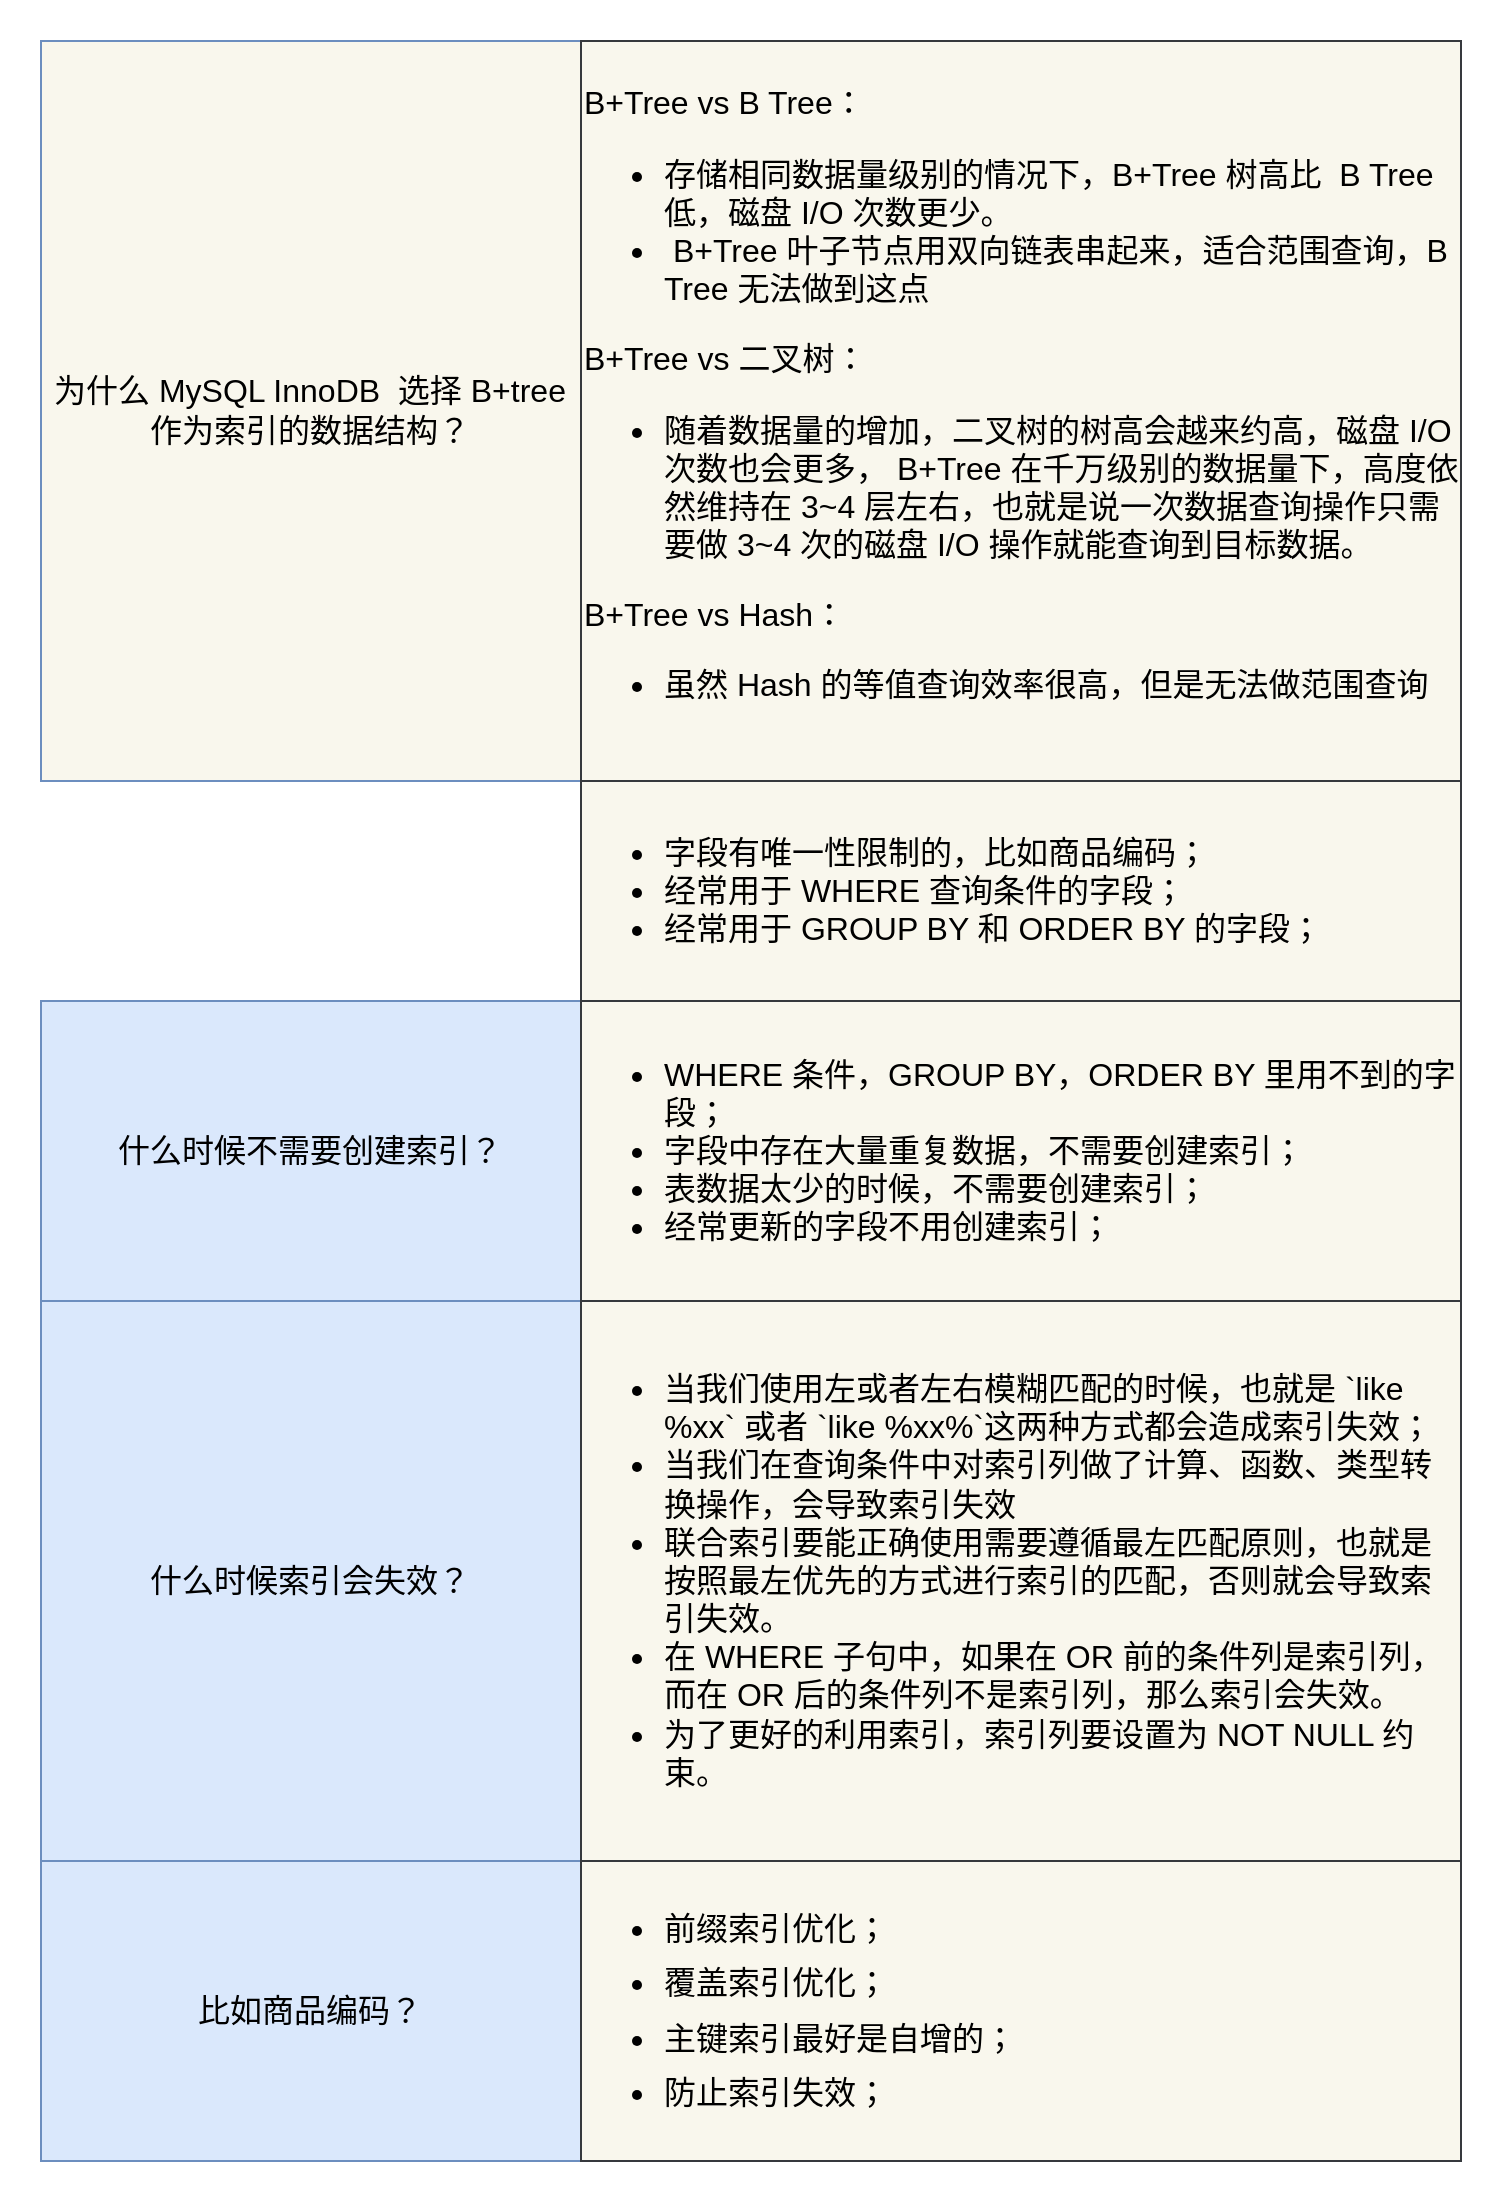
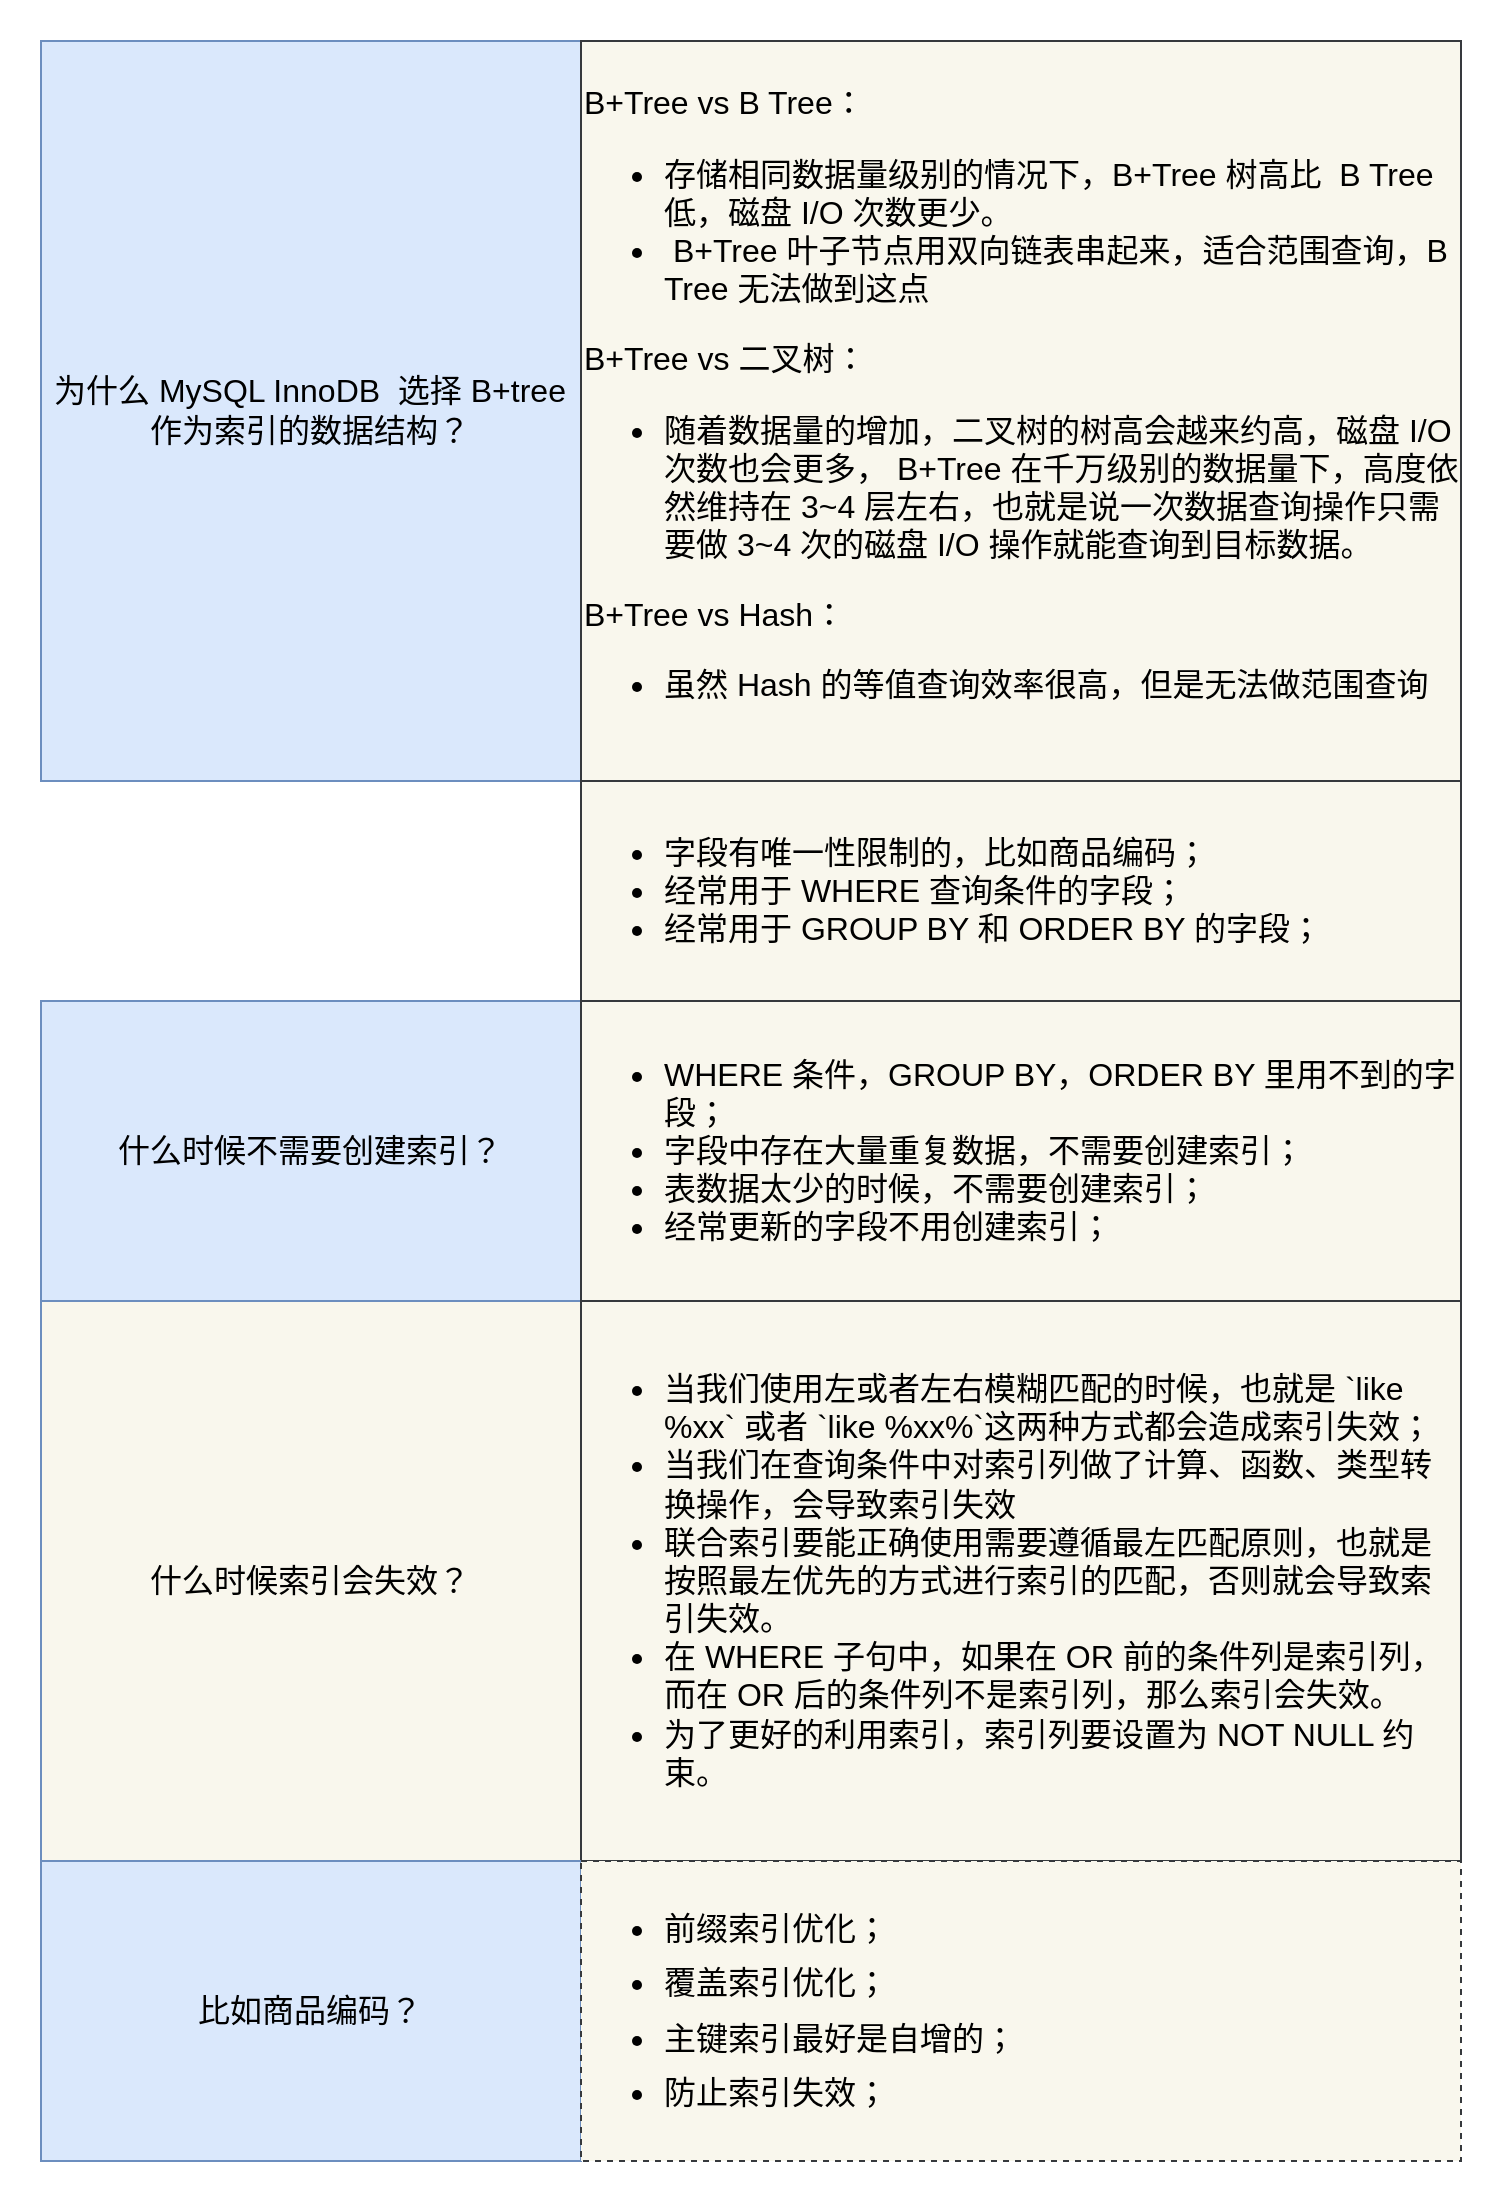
  <mxCell id="0" />
  <mxCell id="1" parent="0" />
  <mxCell id="2" value="&lt;div style=&quot;font-size: 16px;&quot;&gt;&lt;ul style=&quot;font-size: 16px;&quot;&gt;&lt;li style=&quot;font-size: 16px;&quot;&gt;字段有唯一性限制的，比如商品编码；&lt;/li&gt;&lt;li style=&quot;font-size: 16px;&quot;&gt;经常用于 WHERE 查询条件的字段；&lt;/li&gt;&lt;li style=&quot;font-size: 16px;&quot;&gt;经常用于 GROUP BY 和 ORDER BY 的字段；&lt;/li&gt;&lt;/ul&gt;&lt;/div&gt;" style="rounded=0;whiteSpace=wrap;html=1;align=left;fontSize=16;fillColor=#f9f7ed;strokeColor=#36393d;" vertex="1" parent="1"><mxGeometry x="290" y="390" width="440" height="110" as="geometry" /></mxCell>
  <mxCell id="3" value="什么时候不需要创建索引？" style="rounded=0;whiteSpace=wrap;html=1;fontSize=16;fillColor=#dae8fc;strokeColor=#6c8ebf;" vertex="1" parent="1"><mxGeometry x="20" y="500" width="270" height="150" as="geometry" /></mxCell>
  <mxCell id="4" value="&lt;div style=&quot;font-size: 16px;&quot;&gt;&lt;ul&gt;&lt;li&gt;WHERE 条件，GROUP BY，ORDER BY 里用不到的字段；&lt;/li&gt;&lt;li&gt;字段中存在大量重复数据，不需要创建索引；&lt;/li&gt;&lt;li&gt;表数据太少的时候，不需要创建索引；&lt;/li&gt;&lt;li&gt;经常更新的字段不用创建索引；&lt;/li&gt;&lt;/ul&gt;&lt;/div&gt;" style="rounded=0;whiteSpace=wrap;html=1;align=left;fontSize=16;fillColor=#f9f7ed;strokeColor=#36393d;" vertex="1" parent="1"><mxGeometry x="290" y="500" width="440" height="150" as="geometry" /></mxCell>
- <mxCell id="5" value="什么时候索引会失效？" style="rounded=0;whiteSpace=wrap;html=1;fontSize=16;fillColor=#dae8fc;strokeColor=#6c8ebf;" vertex="1" parent="1"><mxGeometry x="20" y="650" width="270" height="280" as="geometry" /></mxCell>
+ <mxCell id="5" value="什么时候索引会失效？" style="rounded=0;whiteSpace=wrap;html=1;fontSize=16;fillColor=#f9f7ed;strokeColor=#6c8ebf;" vertex="1" parent="1"><mxGeometry x="20" y="650" width="270" height="280" as="geometry" /></mxCell>
  <mxCell id="6" value="&lt;div style=&quot;&quot;&gt;&lt;ul style=&quot;&quot;&gt;&lt;li style=&quot;&quot;&gt;&lt;span style=&quot;background-color: initial;&quot;&gt;当我们使用左或者左右模糊匹配的时候，也就是 `like %xx` 或者 `like %xx%`这两种方式都会造成索引失效；&lt;/span&gt;&lt;br&gt;&lt;/li&gt;&lt;li style=&quot;&quot;&gt;当我们在查询条件中对索引列做了计算、函数、类型转换操作，会导致索引失效&lt;/li&gt;&lt;li style=&quot;&quot;&gt;联合索引要能正确使用需要遵循最左匹配原则，也就是按照最左优先的方式进行索引的匹配，否则就会导致索引失效。&lt;/li&gt;&lt;li style=&quot;&quot;&gt;在 WHERE 子句中，如果在 OR 前的条件列是索引列，而在 OR 后的条件列不是索引列，那么索引会失效。&lt;/li&gt;&lt;li style=&quot;&quot;&gt;为了更好的利用索引，索引列要设置为 NOT NULL 约束。&lt;/li&gt;&lt;/ul&gt;&lt;/div&gt;" style="rounded=0;whiteSpace=wrap;html=1;align=left;fontSize=16;fillColor=#f9f7ed;strokeColor=#36393d;" vertex="1" parent="1"><mxGeometry x="290" y="650" width="440" height="280" as="geometry" /></mxCell>
  <mxCell id="7" value="比如商品编码？" style="rounded=0;whiteSpace=wrap;html=1;fontSize=16;fillColor=#dae8fc;strokeColor=#6c8ebf;" vertex="1" parent="1"><mxGeometry x="20" y="930" width="270" height="150" as="geometry" /></mxCell>
- <mxCell id="8" value="&lt;div style=&quot;&quot;&gt;&lt;ul style=&quot;&quot;&gt;&lt;li style=&quot;box-sizing: border-box; margin: 0px; position: relative;&quot; class=&quot;md-list-item md-focus-container&quot;&gt;&lt;p style=&quot;box-sizing: border-box; line-height: inherit; orphans: 4; margin: 0px 0px 0.5rem; overflow-wrap: break-word; position: relative;&quot; class=&quot;md-end-block md-p md-focus&quot;&gt;&lt;span style=&quot;box-sizing: border-box;&quot; class=&quot;md-plain md-expand&quot;&gt;前缀索引优化；&lt;/span&gt;&lt;/p&gt;&lt;/li&gt;&lt;li style=&quot;box-sizing: border-box; margin: 0px; position: relative;&quot; class=&quot;md-list-item&quot;&gt;&lt;p style=&quot;box-sizing: border-box; line-height: inherit; orphans: 4; margin: 0px 0px 0.5rem; overflow-wrap: break-word; position: relative;&quot; class=&quot;md-end-block md-p&quot;&gt;&lt;span style=&quot;box-sizing: border-box;&quot; class=&quot;md-plain&quot;&gt;覆盖索引优化；&lt;/span&gt;&lt;/p&gt;&lt;/li&gt;&lt;li style=&quot;box-sizing: border-box; margin: 0px; position: relative;&quot; class=&quot;md-list-item&quot;&gt;&lt;p style=&quot;box-sizing: border-box; line-height: inherit; orphans: 4; margin: 0px 0px 0.5rem; overflow-wrap: break-word; position: relative;&quot; class=&quot;md-end-block md-p&quot;&gt;&lt;span style=&quot;box-sizing: border-box;&quot; class=&quot;md-plain&quot;&gt;主键索引最好是自增的；&lt;/span&gt;&lt;/p&gt;&lt;/li&gt;&lt;li style=&quot;box-sizing: border-box; margin: 0px; position: relative;&quot; class=&quot;md-list-item md-focus-container&quot;&gt;&lt;p style=&quot;box-sizing: border-box; line-height: inherit; orphans: 4; margin: 0px 0px 0.5rem; overflow-wrap: break-word; position: relative;&quot; class=&quot;md-end-block md-p md-focus&quot;&gt;&lt;span style=&quot;box-sizing: border-box;&quot; class=&quot;md-plain md-expand&quot;&gt;防止索引失效；&lt;/span&gt;&lt;/p&gt;&lt;/li&gt;&lt;/ul&gt;&lt;/div&gt;" style="rounded=0;whiteSpace=wrap;html=1;align=left;fontSize=16;fillColor=#f9f7ed;strokeColor=#36393d;" vertex="1" parent="1"><mxGeometry x="290" y="930" width="440" height="150" as="geometry" /></mxCell>
- <mxCell id="9" value="为什么 MySQL InnoDB&amp;nbsp; 选择 B+tree 作为索引的数据结构？" style="rounded=0;whiteSpace=wrap;html=1;fontSize=16;fillColor=#f9f7ed;strokeColor=#6c8ebf;" vertex="1" parent="1"><mxGeometry x="20" y="20" width="270" height="370" as="geometry" /></mxCell>
+ <mxCell id="8" value="&lt;div style=&quot;&quot;&gt;&lt;ul style=&quot;&quot;&gt;&lt;li style=&quot;box-sizing: border-box; margin: 0px; position: relative;&quot; class=&quot;md-list-item md-focus-container&quot;&gt;&lt;p style=&quot;box-sizing: border-box; line-height: inherit; orphans: 4; margin: 0px 0px 0.5rem; overflow-wrap: break-word; position: relative;&quot; class=&quot;md-end-block md-p md-focus&quot;&gt;&lt;span style=&quot;box-sizing: border-box;&quot; class=&quot;md-plain md-expand&quot;&gt;前缀索引优化；&lt;/span&gt;&lt;/p&gt;&lt;/li&gt;&lt;li style=&quot;box-sizing: border-box; margin: 0px; position: relative;&quot; class=&quot;md-list-item&quot;&gt;&lt;p style=&quot;box-sizing: border-box; line-height: inherit; orphans: 4; margin: 0px 0px 0.5rem; overflow-wrap: break-word; position: relative;&quot; class=&quot;md-end-block md-p&quot;&gt;&lt;span style=&quot;box-sizing: border-box;&quot; class=&quot;md-plain&quot;&gt;覆盖索引优化；&lt;/span&gt;&lt;/p&gt;&lt;/li&gt;&lt;li style=&quot;box-sizing: border-box; margin: 0px; position: relative;&quot; class=&quot;md-list-item&quot;&gt;&lt;p style=&quot;box-sizing: border-box; line-height: inherit; orphans: 4; margin: 0px 0px 0.5rem; overflow-wrap: break-word; position: relative;&quot; class=&quot;md-end-block md-p&quot;&gt;&lt;span style=&quot;box-sizing: border-box;&quot; class=&quot;md-plain&quot;&gt;主键索引最好是自增的；&lt;/span&gt;&lt;/p&gt;&lt;/li&gt;&lt;li style=&quot;box-sizing: border-box; margin: 0px; position: relative;&quot; class=&quot;md-list-item md-focus-container&quot;&gt;&lt;p style=&quot;box-sizing: border-box; line-height: inherit; orphans: 4; margin: 0px 0px 0.5rem; overflow-wrap: break-word; position: relative;&quot; class=&quot;md-end-block md-p md-focus&quot;&gt;&lt;span style=&quot;box-sizing: border-box;&quot; class=&quot;md-plain md-expand&quot;&gt;防止索引失效；&lt;/span&gt;&lt;/p&gt;&lt;/li&gt;&lt;/ul&gt;&lt;/div&gt;" style="rounded=0;whiteSpace=wrap;html=1;align=left;fontSize=16;fillColor=#f9f7ed;strokeColor=#36393d;dashed=1;" vertex="1" parent="1"><mxGeometry x="290" y="930" width="440" height="150" as="geometry" /></mxCell>
+ <mxCell id="9" value="为什么 MySQL InnoDB&amp;nbsp; 选择 B+tree 作为索引的数据结构？" style="rounded=0;whiteSpace=wrap;html=1;fontSize=16;fillColor=#dae8fc;strokeColor=#6c8ebf;" vertex="1" parent="1"><mxGeometry x="20" y="20" width="270" height="370" as="geometry" /></mxCell>
  <mxCell id="10" value="&lt;div style=&quot;&quot;&gt;&lt;div style=&quot;&quot;&gt;B+Tree vs B Tree：&lt;br&gt;&lt;/div&gt;&lt;div style=&quot;&quot;&gt;&lt;ul&gt;&lt;li&gt;存储相同数据量级别的情况下，B+Tree 树高比&amp;nbsp;&amp;nbsp;B Tree 低，磁盘 I/O 次数更少。&lt;/li&gt;&lt;li&gt;&amp;nbsp;B+Tree 叶子节点用双向链表串起来，适合范围查询，B Tree 无法做到这点&lt;/li&gt;&lt;/ul&gt;&lt;div&gt;B+Tree vs 二叉树：&lt;/div&gt;&lt;div&gt;&lt;ul&gt;&lt;li&gt;随着数据量的增加，二叉树的树高会越来约高，磁盘 I/O 次数也会更多，&amp;nbsp;B+Tree 在千万级别的数据量下，高度依然维持在 3~4 层左右，也就是说一次数据查询操作只需要做 3~4 次的磁盘 I/O 操作就能查询到目标数据。&lt;br&gt;&lt;/li&gt;&lt;/ul&gt;&lt;div&gt;B+Tree vs Hash：&lt;br&gt;&lt;/div&gt;&lt;/div&gt;&lt;div&gt;&lt;ul&gt;&lt;li&gt;虽然 Hash 的等值查询效率很高，但是无法做范围查询&lt;/li&gt;&lt;/ul&gt;&lt;/div&gt;&lt;/div&gt;&lt;/div&gt;" style="rounded=0;whiteSpace=wrap;html=1;align=left;fontSize=16;fillColor=#f9f7ed;strokeColor=#36393d;" vertex="1" parent="1"><mxGeometry x="290" y="20" width="440" height="370" as="geometry" /></mxCell>
